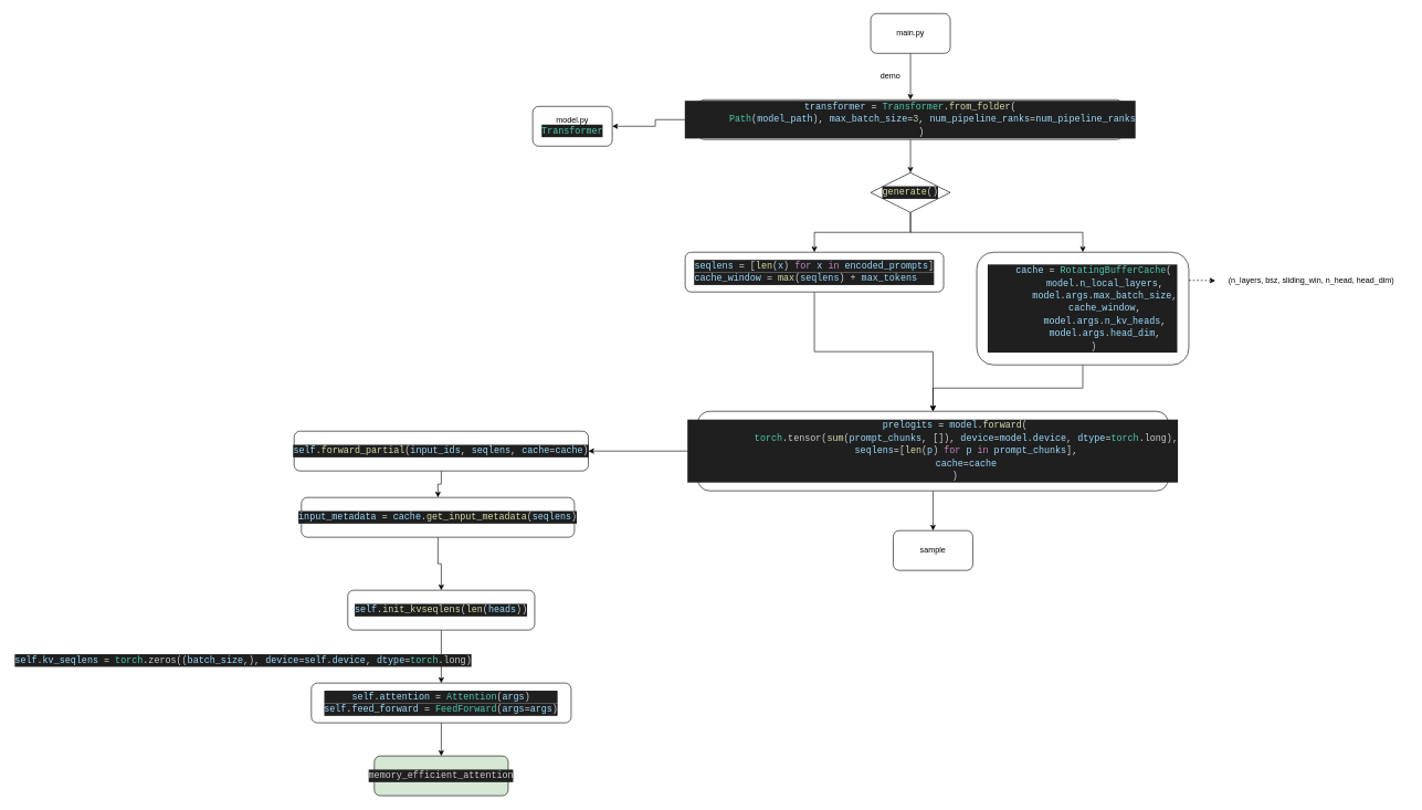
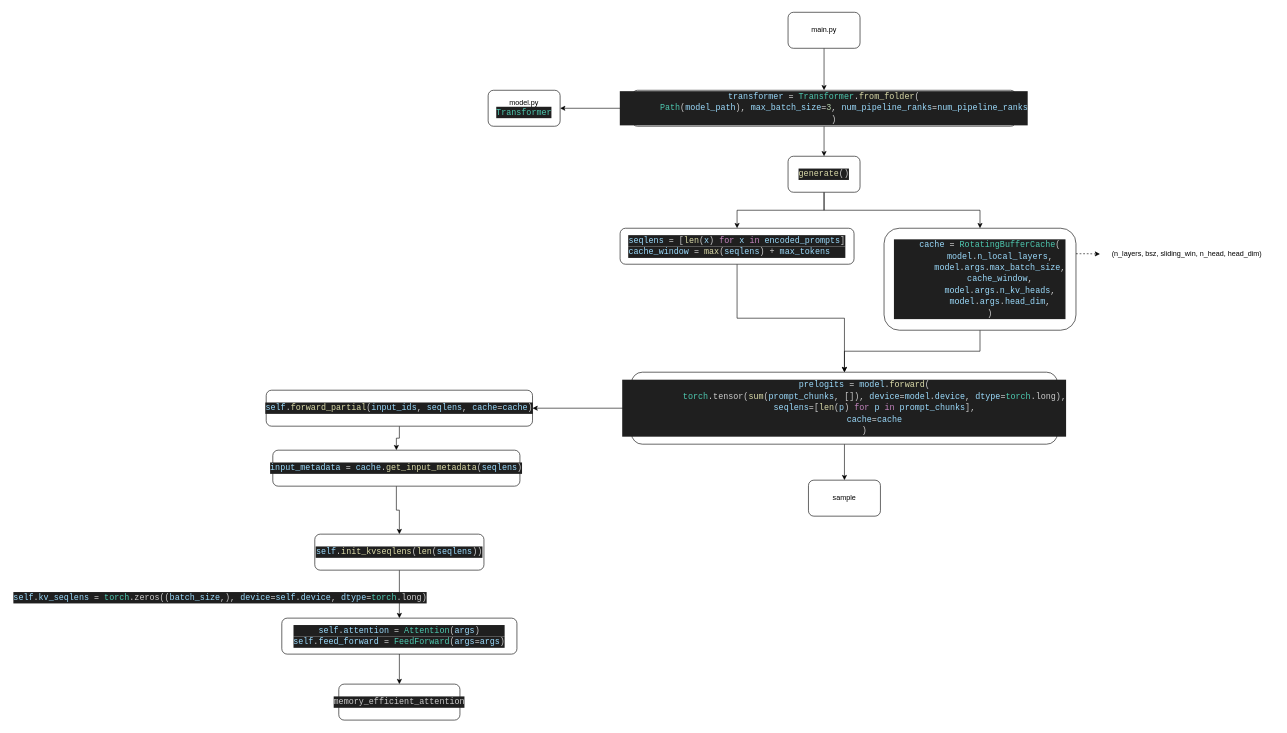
  <mxCell id="0" />
  <mxCell id="1" parent="0" />
  <mxCell id="2" value="" style="edgeStyle=orthogonalEdgeStyle;rounded=0;orthogonalLoop=1;jettySize=auto;html=1;" edge="1" parent="1" source="3" target="6"><mxGeometry relative="1" as="geometry" /></mxCell>
  <mxCell id="3" value="main.py" style="rounded=1;whiteSpace=wrap;html=1;" vertex="1" parent="1"><mxGeometry x="1313" y="20" width="120" height="60" as="geometry" /></mxCell>
  <mxCell id="4" value="" style="edgeStyle=orthogonalEdgeStyle;rounded=0;orthogonalLoop=1;jettySize=auto;html=1;" edge="1" parent="1" source="6" target="10"><mxGeometry relative="1" as="geometry" /></mxCell>
  <mxCell id="5" value="" style="edgeStyle=orthogonalEdgeStyle;rounded=0;orthogonalLoop=1;jettySize=auto;html=1;" edge="1" parent="1" source="6" target="11"><mxGeometry relative="1" as="geometry" /></mxCell>
  <mxCell id="6" value="&lt;div style=&quot;color: rgb(204, 204, 204); background-color: rgb(31, 31, 31); font-family: Consolas, &amp;quot;Courier New&amp;quot;, monospace; font-size: 14px; line-height: 19px; white-space: pre;&quot;&gt;&lt;div&gt;&lt;span style=&quot;color: #9cdcfe;&quot;&gt;transformer&lt;/span&gt; &lt;span style=&quot;color: #d4d4d4;&quot;&gt;=&lt;/span&gt; &lt;span style=&quot;color: #4ec9b0;&quot;&gt;Transformer&lt;/span&gt;.&lt;span style=&quot;color: #dcdcaa;&quot;&gt;from_folder&lt;/span&gt;(&lt;/div&gt;&lt;div&gt;&amp;nbsp; &amp;nbsp; &amp;nbsp; &amp;nbsp; &lt;span style=&quot;color: #4ec9b0;&quot;&gt;Path&lt;/span&gt;(&lt;span style=&quot;color: #9cdcfe;&quot;&gt;model_path&lt;/span&gt;), &lt;span style=&quot;color: #9cdcfe;&quot;&gt;max_batch_size&lt;/span&gt;&lt;span style=&quot;color: #d4d4d4;&quot;&gt;=&lt;/span&gt;&lt;span style=&quot;color: #b5cea8;&quot;&gt;3&lt;/span&gt;, &lt;span style=&quot;color: #9cdcfe;&quot;&gt;num_pipeline_ranks&lt;/span&gt;&lt;span style=&quot;color: #d4d4d4;&quot;&gt;=&lt;/span&gt;&lt;span style=&quot;color: #9cdcfe;&quot;&gt;num_pipeline_ranks&lt;/span&gt;&lt;/div&gt;&lt;div&gt;&amp;nbsp; &amp;nbsp; )&lt;/div&gt;&lt;/div&gt;" style="whiteSpace=wrap;html=1;rounded=1;" vertex="1" parent="1"><mxGeometry x="1053" y="150" width="640" height="60" as="geometry" /></mxCell>
- <mxCell id="7" value="demo" style="text;html=1;align=center;verticalAlign=middle;whiteSpace=wrap;rounded=0;" vertex="1" parent="1"><mxGeometry x="1313" y="100" width="60" height="30" as="geometry" /></mxCell>
  <mxCell id="8" value="" style="edgeStyle=orthogonalEdgeStyle;rounded=0;orthogonalLoop=1;jettySize=auto;html=1;" edge="1" parent="1" source="10" target="13"><mxGeometry relative="1" as="geometry" /></mxCell>
  <mxCell id="9" style="edgeStyle=orthogonalEdgeStyle;rounded=0;orthogonalLoop=1;jettySize=auto;html=1;exitX=0.5;exitY=1;exitDx=0;exitDy=0;" edge="1" parent="1" source="10" target="16"><mxGeometry relative="1" as="geometry"><mxPoint x="1533" y="380" as="targetPoint" /></mxGeometry></mxCell>
- <mxCell id="10" value="&lt;div style=&quot;color: rgb(204, 204, 204); background-color: rgb(31, 31, 31); font-family: Consolas, &amp;quot;Courier New&amp;quot;, monospace; font-size: 14px; line-height: 19px; white-space: pre;&quot;&gt;&lt;span style=&quot;color: #dcdcaa;&quot;&gt;generate&lt;/span&gt;()&lt;/div&gt;" style="rhombus;whiteSpace=wrap;html=1;" vertex="1" parent="1"><mxGeometry x="1313" y="260" width="120" height="60" as="geometry" /></mxCell>
- <mxCell id="11" value="model.py&lt;div&gt;&lt;div style=&quot;color: rgb(204, 204, 204); background-color: rgb(31, 31, 31); font-family: Consolas, &amp;quot;Courier New&amp;quot;, monospace; font-size: 14px; line-height: 19px; white-space: pre;&quot;&gt;&lt;span style=&quot;color: #4ec9b0;&quot;&gt;Transformer&lt;/span&gt;&lt;/div&gt;&lt;/div&gt;" style="whiteSpace=wrap;html=1;rounded=1;" vertex="1" parent="1"><mxGeometry x="803" y="160" width="120" height="60" as="geometry" /></mxCell>
+ <mxCell id="10" value="&lt;div style=&quot;color: rgb(204, 204, 204); background-color: rgb(31, 31, 31); font-family: Consolas, &amp;quot;Courier New&amp;quot;, monospace; font-size: 14px; line-height: 19px; white-space: pre;&quot;&gt;&lt;span style=&quot;color: #dcdcaa;&quot;&gt;generate&lt;/span&gt;()&lt;/div&gt;" style="whiteSpace=wrap;html=1;rounded=1;" vertex="1" parent="1"><mxGeometry x="1313" y="260" width="120" height="60" as="geometry" /></mxCell>
+ <mxCell id="11" value="model.py&lt;div&gt;&lt;div style=&quot;color: rgb(204, 204, 204); background-color: rgb(31, 31, 31); font-family: Consolas, &amp;quot;Courier New&amp;quot;, monospace; font-size: 14px; line-height: 19px; white-space: pre;&quot;&gt;&lt;span style=&quot;color: #4ec9b0;&quot;&gt;Transformer&lt;/span&gt;&lt;/div&gt;&lt;/div&gt;" style="whiteSpace=wrap;html=1;rounded=1;" vertex="1" parent="1"><mxGeometry x="813" y="150" width="120" height="60" as="geometry" /></mxCell>
  <mxCell id="12" style="edgeStyle=orthogonalEdgeStyle;rounded=0;orthogonalLoop=1;jettySize=auto;html=1;exitX=0.5;exitY=1;exitDx=0;exitDy=0;entryX=0.5;entryY=0;entryDx=0;entryDy=0;" edge="1" parent="1" source="13" target="20"><mxGeometry relative="1" as="geometry" /></mxCell>
  <mxCell id="13" value="&lt;div style=&quot;color: rgb(204, 204, 204); background-color: rgb(31, 31, 31); font-family: Consolas, &amp;quot;Courier New&amp;quot;, monospace; font-size: 14px; line-height: 19px; white-space: pre;&quot;&gt;&lt;span style=&quot;color: #9cdcfe;&quot;&gt;seqlens&lt;/span&gt; &lt;span style=&quot;color: #d4d4d4;&quot;&gt;=&lt;/span&gt; [&lt;span style=&quot;color: #dcdcaa;&quot;&gt;len&lt;/span&gt;(&lt;span style=&quot;color: #9cdcfe;&quot;&gt;x&lt;/span&gt;) &lt;span style=&quot;color: #c586c0;&quot;&gt;for&lt;/span&gt; &lt;span style=&quot;color: #9cdcfe;&quot;&gt;x&lt;/span&gt; &lt;span style=&quot;color: #c586c0;&quot;&gt;in&lt;/span&gt; &lt;span style=&quot;color: #9cdcfe;&quot;&gt;encoded_prompts&lt;/span&gt;]&lt;/div&gt;&lt;div style=&quot;color: rgb(204, 204, 204); background-color: rgb(31, 31, 31); font-family: Consolas, &amp;quot;Courier New&amp;quot;, monospace; font-size: 14px; line-height: 19px; white-space: pre;&quot;&gt;&lt;div style=&quot;text-align: left; line-height: 19px;&quot;&gt;&lt;span style=&quot;color: #9cdcfe;&quot;&gt;cache_window&lt;/span&gt; &lt;span style=&quot;color: #d4d4d4;&quot;&gt;=&lt;/span&gt; &lt;span style=&quot;color: #dcdcaa;&quot;&gt;max&lt;/span&gt;(&lt;span style=&quot;color: #9cdcfe;&quot;&gt;seqlens&lt;/span&gt;) &lt;span style=&quot;color: #d4d4d4;&quot;&gt;+&lt;/span&gt; &lt;span style=&quot;color: #9cdcfe;&quot;&gt;max_tokens&lt;/span&gt;&lt;/div&gt;&lt;/div&gt;" style="whiteSpace=wrap;html=1;rounded=1;" vertex="1" parent="1"><mxGeometry x="1033" y="380" width="390" height="60" as="geometry" /></mxCell>
  <mxCell id="14" style="edgeStyle=orthogonalEdgeStyle;rounded=0;orthogonalLoop=1;jettySize=auto;html=1;exitX=1;exitY=0.25;exitDx=0;exitDy=0;entryX=0;entryY=0.5;entryDx=0;entryDy=0;dashed=1;" edge="1" parent="1" source="16" target="17"><mxGeometry relative="1" as="geometry" /></mxCell>
  <mxCell id="15" style="edgeStyle=orthogonalEdgeStyle;rounded=0;orthogonalLoop=1;jettySize=auto;html=1;exitX=0.5;exitY=1;exitDx=0;exitDy=0;entryX=0.5;entryY=0;entryDx=0;entryDy=0;" edge="1" parent="1" source="16" target="20"><mxGeometry relative="1" as="geometry" /></mxCell>
  <mxCell id="16" value="&lt;div style=&quot;color: rgb(204, 204, 204); background-color: rgb(31, 31, 31); font-family: Consolas, &amp;quot;Courier New&amp;quot;, monospace; font-size: 14px; line-height: 19px; white-space: pre;&quot;&gt;&lt;div&gt;&amp;nbsp; &amp;nbsp; &lt;span style=&quot;color: #9cdcfe;&quot;&gt;cache&lt;/span&gt; &lt;span style=&quot;color: #d4d4d4;&quot;&gt;=&lt;/span&gt; &lt;span style=&quot;color: #4ec9b0;&quot;&gt;RotatingBufferCache&lt;/span&gt;(&lt;/div&gt;&lt;div&gt;&amp;nbsp; &amp;nbsp; &amp;nbsp; &amp;nbsp; &lt;span style=&quot;color: #9cdcfe;&quot;&gt;model&lt;/span&gt;.&lt;span style=&quot;color: #9cdcfe;&quot;&gt;n_local_layers&lt;/span&gt;,&lt;/div&gt;&lt;div&gt;&amp;nbsp; &amp;nbsp; &amp;nbsp; &amp;nbsp; &lt;span style=&quot;color: #9cdcfe;&quot;&gt;model&lt;/span&gt;.&lt;span style=&quot;color: #9cdcfe;&quot;&gt;args&lt;/span&gt;.&lt;span style=&quot;color: #9cdcfe;&quot;&gt;max_batch_size&lt;/span&gt;,&lt;/div&gt;&lt;div&gt;&amp;nbsp; &amp;nbsp; &amp;nbsp; &amp;nbsp; &lt;span style=&quot;color: #9cdcfe;&quot;&gt;cache_window&lt;/span&gt;,&lt;/div&gt;&lt;div&gt;&amp;nbsp; &amp;nbsp; &amp;nbsp; &amp;nbsp; &lt;span style=&quot;color: #9cdcfe;&quot;&gt;model&lt;/span&gt;.&lt;span style=&quot;color: #9cdcfe;&quot;&gt;args&lt;/span&gt;.&lt;span style=&quot;color: #9cdcfe;&quot;&gt;n_kv_heads&lt;/span&gt;,&lt;/div&gt;&lt;div&gt;&amp;nbsp; &amp;nbsp; &amp;nbsp; &amp;nbsp; &lt;span style=&quot;color: #9cdcfe;&quot;&gt;model&lt;/span&gt;.&lt;span style=&quot;color: #9cdcfe;&quot;&gt;args&lt;/span&gt;.&lt;span style=&quot;color: #9cdcfe;&quot;&gt;head_dim&lt;/span&gt;,&lt;/div&gt;&lt;div&gt;&amp;nbsp; &amp;nbsp; )&lt;/div&gt;&lt;/div&gt;" style="rounded=1;whiteSpace=wrap;html=1;" vertex="1" parent="1"><mxGeometry x="1473" y="380" width="320" height="170" as="geometry" /></mxCell>
  <mxCell id="17" value="(n_layers, bsz, sliding_win, n_head, head_dim)" style="text;html=1;align=center;verticalAlign=middle;whiteSpace=wrap;rounded=0;" vertex="1" parent="1"><mxGeometry x="1833" y="408" width="290" height="30" as="geometry" /></mxCell>
  <mxCell id="18" value="" style="edgeStyle=orthogonalEdgeStyle;rounded=0;orthogonalLoop=1;jettySize=auto;html=1;" edge="1" parent="1" source="20" target="21"><mxGeometry relative="1" as="geometry" /></mxCell>
  <mxCell id="19" value="" style="edgeStyle=orthogonalEdgeStyle;rounded=0;orthogonalLoop=1;jettySize=auto;html=1;" edge="1" parent="1" source="20" target="23"><mxGeometry relative="1" as="geometry" /></mxCell>
  <mxCell id="20" value="&lt;div style=&quot;color: rgb(204, 204, 204); background-color: rgb(31, 31, 31); font-family: Consolas, &amp;quot;Courier New&amp;quot;, monospace; font-size: 14px; line-height: 19px; white-space: pre;&quot;&gt;&lt;div&gt;&amp;nbsp; &amp;nbsp; &amp;nbsp; &amp;nbsp; &lt;span style=&quot;color: #9cdcfe;&quot;&gt;prelogits&lt;/span&gt; &lt;span style=&quot;color: #d4d4d4;&quot;&gt;=&lt;/span&gt; &lt;span style=&quot;color: #9cdcfe;&quot;&gt;model&lt;/span&gt;.&lt;span style=&quot;color: #dcdcaa;&quot;&gt;forward&lt;/span&gt;(&lt;/div&gt;&lt;div&gt;&amp;nbsp; &amp;nbsp; &amp;nbsp; &amp;nbsp; &amp;nbsp; &amp;nbsp; &lt;span style=&quot;color: #4ec9b0;&quot;&gt;torch&lt;/span&gt;.tensor(&lt;span style=&quot;color: #dcdcaa;&quot;&gt;sum&lt;/span&gt;(&lt;span style=&quot;color: #9cdcfe;&quot;&gt;prompt_chunks&lt;/span&gt;, []), &lt;span style=&quot;color: #9cdcfe;&quot;&gt;device&lt;/span&gt;&lt;span style=&quot;color: #d4d4d4;&quot;&gt;=&lt;/span&gt;&lt;span style=&quot;color: #9cdcfe;&quot;&gt;model&lt;/span&gt;.&lt;span style=&quot;color: #9cdcfe;&quot;&gt;device&lt;/span&gt;, &lt;span style=&quot;color: #9cdcfe;&quot;&gt;dtype&lt;/span&gt;&lt;span style=&quot;color: #d4d4d4;&quot;&gt;=&lt;/span&gt;&lt;span style=&quot;color: #4ec9b0;&quot;&gt;torch&lt;/span&gt;.long),&lt;/div&gt;&lt;div&gt;&amp;nbsp; &amp;nbsp; &amp;nbsp; &amp;nbsp; &amp;nbsp; &amp;nbsp; &lt;span style=&quot;color: #9cdcfe;&quot;&gt;seqlens&lt;/span&gt;&lt;span style=&quot;color: #d4d4d4;&quot;&gt;=&lt;/span&gt;[&lt;span style=&quot;color: #dcdcaa;&quot;&gt;len&lt;/span&gt;(&lt;span style=&quot;color: #9cdcfe;&quot;&gt;p&lt;/span&gt;) &lt;span style=&quot;color: #c586c0;&quot;&gt;for&lt;/span&gt; &lt;span style=&quot;color: #9cdcfe;&quot;&gt;p&lt;/span&gt; &lt;span style=&quot;color: #c586c0;&quot;&gt;in&lt;/span&gt; &lt;span style=&quot;color: #9cdcfe;&quot;&gt;prompt_chunks&lt;/span&gt;],&lt;/div&gt;&lt;div&gt;&amp;nbsp; &amp;nbsp; &amp;nbsp; &amp;nbsp; &amp;nbsp; &amp;nbsp; &lt;span style=&quot;color: #9cdcfe;&quot;&gt;cache&lt;/span&gt;&lt;span style=&quot;color: #d4d4d4;&quot;&gt;=&lt;/span&gt;&lt;span style=&quot;color: #9cdcfe;&quot;&gt;cache&lt;/span&gt;&lt;/div&gt;&lt;div&gt;&amp;nbsp; &amp;nbsp; &amp;nbsp; &amp;nbsp; )&lt;/div&gt;&lt;/div&gt;" style="rounded=1;whiteSpace=wrap;html=1;" vertex="1" parent="1"><mxGeometry x="1052" y="620" width="710" height="120" as="geometry" /></mxCell>
  <mxCell id="21" value="sample" style="whiteSpace=wrap;html=1;rounded=1;" vertex="1" parent="1"><mxGeometry x="1347" y="800" width="120" height="60" as="geometry" /></mxCell>
  <mxCell id="22" value="" style="edgeStyle=orthogonalEdgeStyle;rounded=0;orthogonalLoop=1;jettySize=auto;html=1;" edge="1" parent="1" source="23" target="25"><mxGeometry relative="1" as="geometry" /></mxCell>
  <mxCell id="23" value="&lt;div style=&quot;color: rgb(204, 204, 204); background-color: rgb(31, 31, 31); font-family: Consolas, &amp;quot;Courier New&amp;quot;, monospace; font-size: 14px; line-height: 19px; white-space: pre;&quot;&gt;&lt;div style=&quot;line-height: 19px;&quot;&gt;&lt;span style=&quot;color: #9cdcfe;&quot;&gt;self&lt;/span&gt;.&lt;span style=&quot;color: #dcdcaa;&quot;&gt;forward_partial&lt;/span&gt;(&lt;span style=&quot;color: #9cdcfe;&quot;&gt;input_ids&lt;/span&gt;, &lt;span style=&quot;color: #9cdcfe;&quot;&gt;seqlens&lt;/span&gt;, &lt;span style=&quot;color: #9cdcfe;&quot;&gt;cache&lt;/span&gt;&lt;span style=&quot;color: #d4d4d4;&quot;&gt;=&lt;/span&gt;&lt;span style=&quot;color: #9cdcfe;&quot;&gt;cache&lt;/span&gt;)&lt;/div&gt;&lt;/div&gt;" style="whiteSpace=wrap;html=1;rounded=1;" vertex="1" parent="1"><mxGeometry x="443" y="650" width="444" height="60" as="geometry" /></mxCell>
  <mxCell id="24" value="" style="edgeStyle=orthogonalEdgeStyle;rounded=0;orthogonalLoop=1;jettySize=auto;html=1;" edge="1" parent="1" source="25" target="27"><mxGeometry relative="1" as="geometry" /></mxCell>
  <mxCell id="25" value="&lt;div style=&quot;color: rgb(204, 204, 204); background-color: rgb(31, 31, 31); font-family: Consolas, &amp;quot;Courier New&amp;quot;, monospace; font-size: 14px; line-height: 19px; white-space: pre;&quot;&gt;&lt;span style=&quot;color: #9cdcfe;&quot;&gt;input_metadata&lt;/span&gt; &lt;span style=&quot;color: #d4d4d4;&quot;&gt;=&lt;/span&gt; &lt;span style=&quot;color: #9cdcfe;&quot;&gt;cache&lt;/span&gt;.&lt;span style=&quot;color: #dcdcaa;&quot;&gt;get_input_metadata&lt;/span&gt;(&lt;span style=&quot;color: #9cdcfe;&quot;&gt;seqlens&lt;/span&gt;)&lt;/div&gt;" style="whiteSpace=wrap;html=1;rounded=1;" vertex="1" parent="1"><mxGeometry x="454" y="750" width="412" height="60" as="geometry" /></mxCell>
  <mxCell id="26" value="" style="edgeStyle=orthogonalEdgeStyle;rounded=0;orthogonalLoop=1;jettySize=auto;html=1;" edge="1" parent="1" source="27" target="30"><mxGeometry relative="1" as="geometry" /></mxCell>
- <mxCell id="27" value="&lt;div style=&quot;color: #cccccc;background-color: #1f1f1f;font-family: Consolas, 'Courier New', monospace;font-weight: normal;font-size: 14px;line-height: 19px;white-space: pre;&quot;&gt;&lt;div&gt;&lt;span style=&quot;color: #9cdcfe;&quot;&gt;self&lt;/span&gt;&lt;span style=&quot;color: #cccccc;&quot;&gt;.&lt;/span&gt;&lt;span style=&quot;color: #dcdcaa;&quot;&gt;init_kvseqlens&lt;/span&gt;&lt;span style=&quot;color: #cccccc;&quot;&gt;(&lt;/span&gt;&lt;span style=&quot;color: #dcdcaa;&quot;&gt;len&lt;/span&gt;&lt;span style=&quot;color: #cccccc;&quot;&gt;(&lt;/span&gt;&lt;span style=&quot;color: #9cdcfe;&quot;&gt;heads&lt;/span&gt;&lt;span style=&quot;color: #cccccc;&quot;&gt;))&lt;/span&gt;&lt;/div&gt;&lt;/div&gt;" style="whiteSpace=wrap;html=1;rounded=1;" vertex="1" parent="1"><mxGeometry x="524" y="890" width="282" height="60" as="geometry" /></mxCell>
+ <mxCell id="27" value="&lt;div style=&quot;color: #cccccc;background-color: #1f1f1f;font-family: Consolas, 'Courier New', monospace;font-weight: normal;font-size: 14px;line-height: 19px;white-space: pre;&quot;&gt;&lt;div&gt;&lt;span style=&quot;color: #9cdcfe;&quot;&gt;self&lt;/span&gt;&lt;span style=&quot;color: #cccccc;&quot;&gt;.&lt;/span&gt;&lt;span style=&quot;color: #dcdcaa;&quot;&gt;init_kvseqlens&lt;/span&gt;&lt;span style=&quot;color: #cccccc;&quot;&gt;(&lt;/span&gt;&lt;span style=&quot;color: #dcdcaa;&quot;&gt;len&lt;/span&gt;&lt;span style=&quot;color: #cccccc;&quot;&gt;(&lt;/span&gt;&lt;span style=&quot;color: #9cdcfe;&quot;&gt;seqlens&lt;/span&gt;&lt;span style=&quot;color: #cccccc;&quot;&gt;))&lt;/span&gt;&lt;/div&gt;&lt;/div&gt;" style="whiteSpace=wrap;html=1;rounded=1;" vertex="1" parent="1"><mxGeometry x="524" y="890" width="282" height="60" as="geometry" /></mxCell>
  <mxCell id="28" value="&lt;div style=&quot;color: #cccccc;background-color: #1f1f1f;font-family: Consolas, 'Courier New', monospace;font-weight: normal;font-size: 14px;line-height: 19px;white-space: pre;&quot;&gt;&lt;div&gt;&lt;span style=&quot;color: #9cdcfe;&quot;&gt;self&lt;/span&gt;&lt;span style=&quot;color: #cccccc;&quot;&gt;.&lt;/span&gt;&lt;span style=&quot;color: #9cdcfe;&quot;&gt;kv_seqlens&lt;/span&gt;&lt;span style=&quot;color: #cccccc;&quot;&gt; &lt;/span&gt;&lt;span style=&quot;color: #d4d4d4;&quot;&gt;=&lt;/span&gt;&lt;span style=&quot;color: #cccccc;&quot;&gt; &lt;/span&gt;&lt;span style=&quot;color: #4ec9b0;&quot;&gt;torch&lt;/span&gt;&lt;span style=&quot;color: #cccccc;&quot;&gt;.zeros((&lt;/span&gt;&lt;span style=&quot;color: #9cdcfe;&quot;&gt;batch_size&lt;/span&gt;&lt;span style=&quot;color: #cccccc;&quot;&gt;,), &lt;/span&gt;&lt;span style=&quot;color: #9cdcfe;&quot;&gt;device&lt;/span&gt;&lt;span style=&quot;color: #d4d4d4;&quot;&gt;=&lt;/span&gt;&lt;span style=&quot;color: #9cdcfe;&quot;&gt;self&lt;/span&gt;&lt;span style=&quot;color: #cccccc;&quot;&gt;.&lt;/span&gt;&lt;span style=&quot;color: #9cdcfe;&quot;&gt;device&lt;/span&gt;&lt;span style=&quot;color: #cccccc;&quot;&gt;, &lt;/span&gt;&lt;span style=&quot;color: #9cdcfe;&quot;&gt;dtype&lt;/span&gt;&lt;span style=&quot;color: #d4d4d4;&quot;&gt;=&lt;/span&gt;&lt;span style=&quot;color: #4ec9b0;&quot;&gt;torch&lt;/span&gt;&lt;span style=&quot;color: #cccccc;&quot;&gt;.long)&lt;/span&gt;&lt;/div&gt;&lt;/div&gt;" style="text;whiteSpace=wrap;html=1;" vertex="1" parent="1"><mxGeometry x="20" y="980" width="560" height="40" as="geometry" /></mxCell>
  <mxCell id="29" value="" style="edgeStyle=orthogonalEdgeStyle;rounded=0;orthogonalLoop=1;jettySize=auto;html=1;" edge="1" parent="1" source="30" target="31"><mxGeometry relative="1" as="geometry" /></mxCell>
  <mxCell id="30" value="&lt;div style=&quot;color: rgb(204, 204, 204); background-color: rgb(31, 31, 31); font-family: Consolas, &amp;quot;Courier New&amp;quot;, monospace; font-size: 14px; line-height: 19px; white-space: pre;&quot;&gt;&lt;span style=&quot;color: #9cdcfe;&quot;&gt;self&lt;/span&gt;.&lt;span style=&quot;color: #9cdcfe;&quot;&gt;attention&lt;/span&gt; &lt;span style=&quot;color: #d4d4d4;&quot;&gt;=&lt;/span&gt; &lt;span style=&quot;color: #4ec9b0;&quot;&gt;Attention&lt;/span&gt;(&lt;span style=&quot;color: #9cdcfe;&quot;&gt;args&lt;/span&gt;)&lt;/div&gt;&lt;div style=&quot;color: rgb(204, 204, 204); background-color: rgb(31, 31, 31); font-family: Consolas, &amp;quot;Courier New&amp;quot;, monospace; font-size: 14px; line-height: 19px; white-space: pre;&quot;&gt;&lt;div style=&quot;line-height: 19px;&quot;&gt;&lt;div&gt;&lt;span style=&quot;color: #9cdcfe;&quot;&gt;self&lt;/span&gt;.&lt;span style=&quot;color: #9cdcfe;&quot;&gt;feed_forward&lt;/span&gt; &lt;span style=&quot;color: #d4d4d4;&quot;&gt;=&lt;/span&gt; &lt;span style=&quot;color: #4ec9b0;&quot;&gt;FeedForward&lt;/span&gt;(&lt;span style=&quot;color: #9cdcfe;&quot;&gt;args&lt;/span&gt;&lt;span style=&quot;color: #d4d4d4;&quot;&gt;=&lt;/span&gt;&lt;span style=&quot;color: #9cdcfe;&quot;&gt;args&lt;/span&gt;)&lt;/div&gt;&lt;/div&gt;&lt;/div&gt;" style="whiteSpace=wrap;html=1;rounded=1;" vertex="1" parent="1"><mxGeometry x="469" y="1030" width="392" height="60" as="geometry" /></mxCell>
- <mxCell id="31" value="&lt;div style=&quot;color: #cccccc;background-color: #1f1f1f;font-family: Consolas, 'Courier New', monospace;font-weight: normal;font-size: 14px;line-height: 19px;white-space: pre;&quot;&gt;&lt;div&gt;&lt;span style=&quot;color: #cccccc;&quot;&gt;memory_efficient_attention&lt;/span&gt;&lt;/div&gt;&lt;/div&gt;" style="whiteSpace=wrap;html=1;rounded=1;fillColor=#d5e8d4;" vertex="1" parent="1"><mxGeometry x="564" y="1140" width="202" height="60" as="geometry" /></mxCell>
+ <mxCell id="31" value="&lt;div style=&quot;color: #cccccc;background-color: #1f1f1f;font-family: Consolas, 'Courier New', monospace;font-weight: normal;font-size: 14px;line-height: 19px;white-space: pre;&quot;&gt;&lt;div&gt;&lt;span style=&quot;color: #cccccc;&quot;&gt;memory_efficient_attention&lt;/span&gt;&lt;/div&gt;&lt;/div&gt;" style="whiteSpace=wrap;html=1;rounded=1;" vertex="1" parent="1"><mxGeometry x="564" y="1140" width="202" height="60" as="geometry" /></mxCell>
